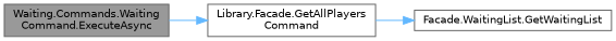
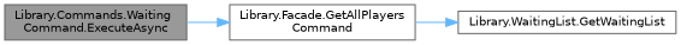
  digraph {
    rankdir=LR
    node [color=grey40 fillcolor=white fontname=Helvetica fontsize=10 shape=box style=filled]
    edge [color=steelblue1 fontname=Helvetica fontsize=10 labelfontname=Helvetica labelfontsize=10 style=solid]
-   n1 [color=gray40 fillcolor=grey60 fontcolor=black height=0.2 label="Waiting.Commands.Waiting\lCommand.ExecuteAsync" width=0.4]
+   n1 [color=gray40 fillcolor=grey60 fontcolor=black height=0.2 label="Library.Commands.Waiting\lCommand.ExecuteAsync" width=0.4]
    n2 [height=0.2 label="Library.Facade.GetAllPlayers\lCommand" width=0.4]
-   n3 [height=0.2 label="Facade.WaitingList.GetWaitingList" width=0.4]
+   n3 [height=0.2 label="Library.WaitingList.GetWaitingList" width=0.4]
    n1 -> n2
    n2 -> n3
  }
